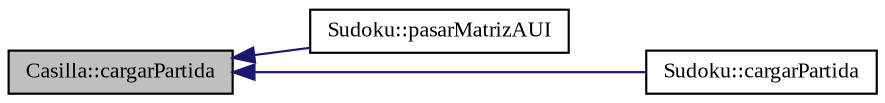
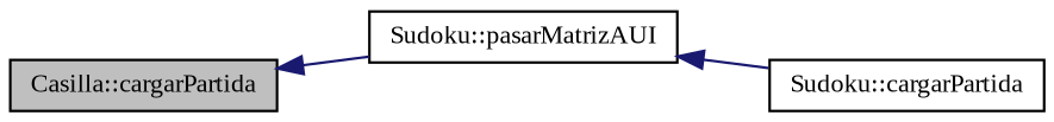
  digraph {
    fontname="Liberation Serif"
    rankdir=LR
    node [color=black fillcolor=white fontname="Liberation Serif" fontsize=10 shape=record style=filled]
    edge [color=midnightblue dir=back fontname="Liberation Serif" fontsize=10 labelfontname=Helvetica labelfontsize=10 style=solid]
    n1 [fillcolor=grey75 fontcolor=black height=0.2 label="Casilla::cargarPartida" width=0.4]
    n2 [height=0.2 label="Sudoku::pasarMatrizAUI" width=0.4]
    n3 [height=0.2 label="Sudoku::cargarPartida" width=0.4]
    n1 -> n2
-   n1 -> n3
+   n2 -> n3
  }
